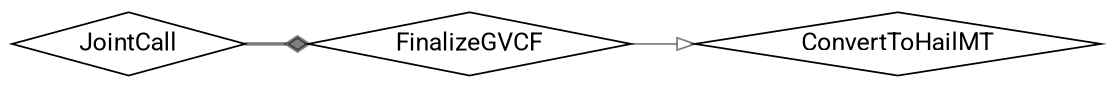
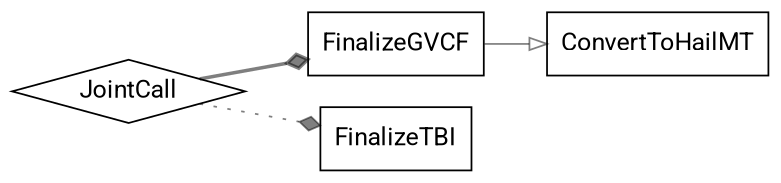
  digraph {
    compound=true
    rankdir=LR
    node [fontname=Roboto shape=diamond]
    edge [arrowhead=diamond color="#00000080"]
    n1 [label=JointCall]
-   n2 [label=FinalizeGVCF]
-   n4 [label=ConvertToHailMT]
+   n2 [label=FinalizeGVCF shape=box]
+   n3 [label=FinalizeTBI shape=box]
+   n4 [label=ConvertToHailMT shape=box]
    n1 -> n2 [style=bold]
+   n1 -> n3 [style=dotted]
    n2 -> n4 [arrowhead=onormal style=solid]
  }
